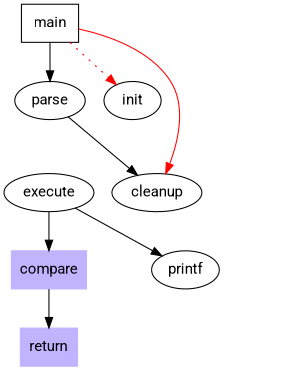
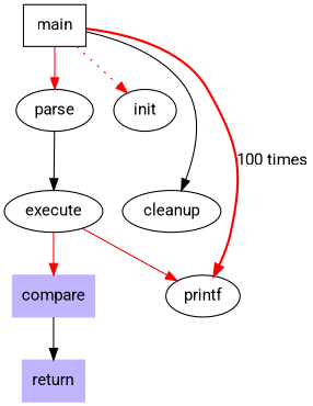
  digraph {
    fontname=Roboto
    node [fontname=Roboto]
    edge [fontname=Roboto]
    main [shape=box]
    parse
    init
    cleanup
    printf
    execute
    compare [color=".7 .3 1.0" shape=box style=filled]
    return [color=".7 .3 1.0" shape=box style=filled]
-   main -> parse [weight=8]
+   main -> parse [weight=8 color=red]
    main -> init [color=red style=dotted]
-   main -> cleanup [color=red]
-   parse -> cleanup
-   execute -> printf
-   execute -> compare [color=black]
+   main -> cleanup
+   main -> printf [color=red label="100 times" style=bold]
+   parse -> execute
+   execute -> printf [color=red]
+   execute -> compare [color=red]
    compare -> return [color=black]
  }
